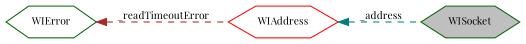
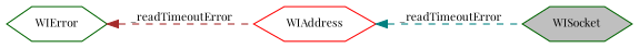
  digraph {
    fontname="Playfair Display"
    rankdir=LR
    node [color=darkgreen fillcolor=white fontname="Playfair Display" fontsize=10 shape=hexagon style=filled]
    edge [dir=back fontname="Playfair Display" fontsize=10 labelfontname=Helvetica labelfontsize=10 style=dashed]
    n1 [fillcolor=grey75 fontcolor=black height=0.2 label=WISocket width=0.4]
    n2 [height=0.2 label=WIError width=0.4]
    n3 [color=red height=0.2 label=WIAddress width=0.4]
    n2 -> n3 [color=brown label=" _readTimeoutError"]
-   n3 -> n1 [color=teal label=" _address"]
+   n3 -> n1 [color=teal label=" _readTimeoutError"]
  }
